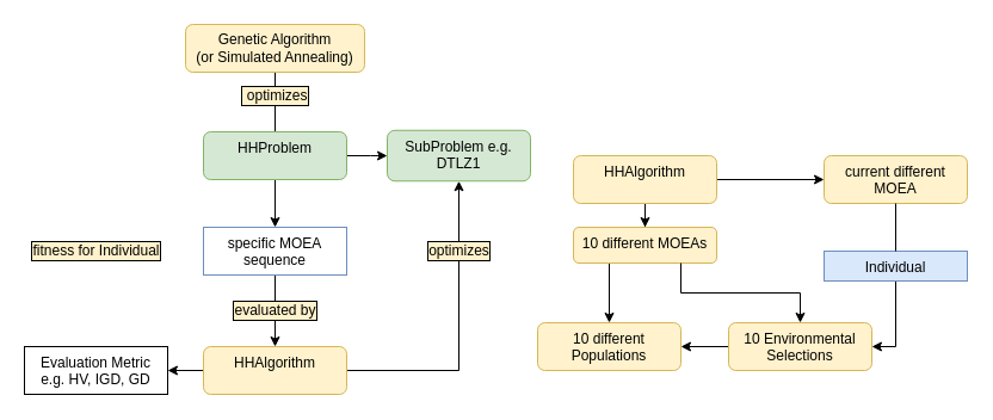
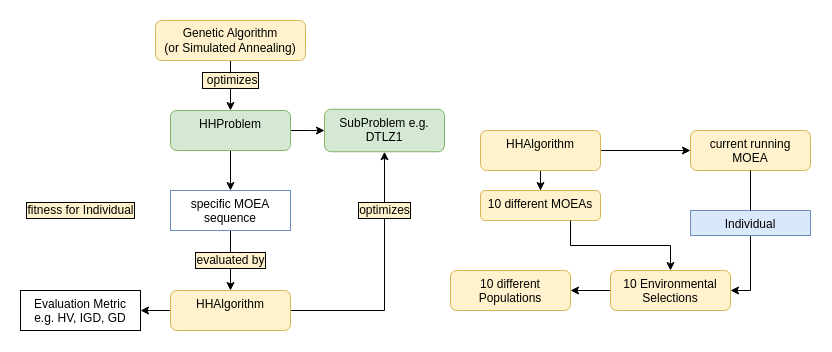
  <mxCell id="0" />
  <mxCell id="1" parent="0" />
- <mxCell id="2" value="" style="edgeStyle=orthogonalEdgeStyle;rounded=0;orthogonalLoop=1;jettySize=auto;html=1;entryX=0.5;entryY=0;entryDx=0;entryDy=0;endArrow=none;" parent="1" source="3" target="6" edge="1"><mxGeometry relative="1" as="geometry"><mxPoint x="230" y="100" as="targetPoint" /></mxGeometry></mxCell>
+ <mxCell id="2" value="" style="edgeStyle=orthogonalEdgeStyle;rounded=0;orthogonalLoop=1;jettySize=auto;html=1;entryX=0.5;entryY=0;entryDx=0;entryDy=0;" parent="1" source="3" target="6" edge="1"><mxGeometry relative="1" as="geometry"><mxPoint x="230" y="100" as="targetPoint" /></mxGeometry></mxCell>
  <mxCell id="3" value="Genetic Algorithm&lt;br&gt;(or Simulated Annealing)" style="whiteSpace=wrap;html=1;rounded=1;fillColor=#fff2cc;strokeColor=#d6b656;" parent="1" vertex="1"><mxGeometry x="155" y="20" width="150" height="40" as="geometry" /></mxCell>
  <mxCell id="4" value="" style="edgeStyle=orthogonalEdgeStyle;rounded=0;orthogonalLoop=1;jettySize=auto;html=1;" parent="1" source="6" target="8" edge="1"><mxGeometry relative="1" as="geometry" /></mxCell>
  <mxCell id="5" value="" style="edgeStyle=orthogonalEdgeStyle;rounded=0;orthogonalLoop=1;jettySize=auto;html=1;" parent="1" source="6" target="14" edge="1"><mxGeometry relative="1" as="geometry" /></mxCell>
  <mxCell id="6" value="&lt;div&gt;HHProblem&lt;br&gt;&lt;br&gt;&lt;/div&gt;" style="rounded=1;whiteSpace=wrap;html=1;verticalAlign=top;fillColor=#d5e8d4;strokeColor=#82b366;" parent="1" vertex="1"><mxGeometry x="170" y="110" width="120" height="40" as="geometry" /></mxCell>
  <mxCell id="7" value="" style="edgeStyle=orthogonalEdgeStyle;rounded=0;orthogonalLoop=1;jettySize=auto;html=1;exitX=1;exitY=0.5;exitDx=0;exitDy=0;entryX=0.5;entryY=1;entryDx=0;entryDy=0;" parent="1" source="10" target="8" edge="1"><mxGeometry relative="1" as="geometry"><mxPoint x="500" y="270" as="targetPoint" /><Array as="points"><mxPoint x="384" y="310" /></Array></mxGeometry></mxCell>
  <mxCell id="8" value="SubProblem e.g. DTLZ1" style="whiteSpace=wrap;html=1;rounded=1;verticalAlign=top;fillColor=#d5e8d4;strokeColor=#82b366;" parent="1" vertex="1"><mxGeometry x="324" y="108.75" width="120" height="42.5" as="geometry" /></mxCell>
  <mxCell id="9" value="" style="edgeStyle=orthogonalEdgeStyle;rounded=0;orthogonalLoop=1;jettySize=auto;html=1;" parent="1" source="10" target="15" edge="1"><mxGeometry relative="1" as="geometry" /></mxCell>
  <mxCell id="10" value="HHAlgorithm" style="whiteSpace=wrap;html=1;rounded=1;verticalAlign=top;labelBackgroundColor=none;fillColor=#fff2cc;strokeColor=#d6b656;" parent="1" vertex="1"><mxGeometry x="170" y="290" width="120" height="40" as="geometry" /></mxCell>
  <mxCell id="11" value="&amp;nbsp;optimizes " style="text;html=1;align=center;verticalAlign=middle;resizable=0;points=[];autosize=1;strokeColor=none;labelBackgroundColor=#FFF2CC;labelBorderColor=#000000;" parent="1" vertex="1"><mxGeometry x="195" y="70" width="70" height="20" as="geometry" /></mxCell>
  <mxCell id="12" value="optimizes" style="text;html=1;align=center;verticalAlign=middle;resizable=0;points=[];autosize=1;strokeColor=none;labelBackgroundColor=#FFF2CC;labelBorderColor=#000000;" parent="1" vertex="1"><mxGeometry x="349" y="200" width="70" height="20" as="geometry" /></mxCell>
  <mxCell id="13" value="" style="edgeStyle=orthogonalEdgeStyle;rounded=0;orthogonalLoop=1;jettySize=auto;html=1;" parent="1" source="14" target="10" edge="1"><mxGeometry relative="1" as="geometry" /></mxCell>
  <mxCell id="14" value="&lt;span style=&quot;&quot;&gt;specific MOEA sequence&lt;/span&gt;" style="rounded=0;whiteSpace=wrap;html=1;labelBackgroundColor=none;verticalAlign=top;fillColor=#ffffff;strokeColor=#6c8ebf;" parent="1" vertex="1"><mxGeometry x="170" y="190" width="120" height="40" as="geometry" /></mxCell>
  <mxCell id="15" value="&lt;div&gt;Evaluation Metric&lt;/div&gt;&lt;div&gt;e.g. HV, IGD, GD&lt;br&gt;&lt;/div&gt;" style="rounded=0;whiteSpace=wrap;html=1;labelBackgroundColor=#ffffff;verticalAlign=top;" parent="1" vertex="1"><mxGeometry x="20" y="290" width="120" height="40" as="geometry" /></mxCell>
  <mxCell id="16" value="fitness for Individual" style="text;html=1;align=center;verticalAlign=middle;resizable=0;points=[];autosize=1;strokeColor=none;labelBackgroundColor=#FFF2CC;labelBorderColor=#000000;" parent="1" vertex="1"><mxGeometry x="20" y="200" width="120" height="20" as="geometry" /></mxCell>
  <mxCell id="17" value="evaluated by" style="text;html=1;align=center;verticalAlign=middle;resizable=0;points=[];autosize=1;strokeColor=none;labelBackgroundColor=#FFF2CC;labelBorderColor=#000000;" parent="1" vertex="1"><mxGeometry x="190" y="250" width="80" height="20" as="geometry" /></mxCell>
  <mxCell id="18" value="" style="edgeStyle=orthogonalEdgeStyle;rounded=0;orthogonalLoop=1;jettySize=auto;html=1;exitX=0.5;exitY=1;exitDx=0;exitDy=0;" edge="1" parent="1" source="20" target="22"><mxGeometry relative="1" as="geometry" /></mxCell>
  <mxCell id="19" value="" style="edgeStyle=orthogonalEdgeStyle;rounded=0;orthogonalLoop=1;jettySize=auto;html=1;exitX=1;exitY=0.5;exitDx=0;exitDy=0;entryX=0;entryY=0.5;entryDx=0;entryDy=0;" edge="1" parent="1" source="20" target="28"><mxGeometry relative="1" as="geometry"><mxPoint x="650" y="150" as="targetPoint" /></mxGeometry></mxCell>
  <mxCell id="20" value="HHAlgorithm" style="whiteSpace=wrap;html=1;rounded=1;verticalAlign=top;labelBackgroundColor=none;fillColor=#fff2cc;strokeColor=#d6b656;" vertex="1" parent="1"><mxGeometry x="480" y="130" width="120" height="40" as="geometry" /></mxCell>
- <mxCell id="21" value="" style="edgeStyle=orthogonalEdgeStyle;rounded=0;orthogonalLoop=1;jettySize=auto;html=1;exitX=0.25;exitY=1;exitDx=0;exitDy=0;" edge="1" parent="1" source="22" target="23"><mxGeometry relative="1" as="geometry" /></mxCell>
  <mxCell id="22" value="10 different MOEAs" style="whiteSpace=wrap;html=1;rounded=1;verticalAlign=top;strokeColor=#d6b656;fillColor=#fff2cc;" vertex="1" parent="1"><mxGeometry x="480" y="190" width="120" height="30" as="geometry" /></mxCell>
  <mxCell id="23" value="10 different Populations" style="whiteSpace=wrap;html=1;rounded=1;verticalAlign=top;strokeColor=#d6b656;fillColor=#fff2cc;" vertex="1" parent="1"><mxGeometry x="450" y="270" width="120" height="40" as="geometry" /></mxCell>
  <mxCell id="24" style="edgeStyle=orthogonalEdgeStyle;rounded=0;orthogonalLoop=1;jettySize=auto;html=1;exitX=0.5;exitY=1;exitDx=0;exitDy=0;" edge="1" parent="1"><mxGeometry relative="1" as="geometry"><mxPoint x="750" y="285" as="sourcePoint" /><mxPoint x="750" y="285" as="targetPoint" /></mxGeometry></mxCell>
  <mxCell id="25" value="" style="edgeStyle=orthogonalEdgeStyle;rounded=0;orthogonalLoop=1;jettySize=auto;html=1;" edge="1" parent="1" source="26" target="23"><mxGeometry relative="1" as="geometry" /></mxCell>
  <mxCell id="26" value="10 Environmental Selections" style="whiteSpace=wrap;html=1;rounded=1;verticalAlign=top;strokeColor=#d6b656;fillColor=#fff2cc;" vertex="1" parent="1"><mxGeometry x="610" y="270" width="120" height="40" as="geometry" /></mxCell>
  <mxCell id="27" value="" style="edgeStyle=orthogonalEdgeStyle;rounded=0;orthogonalLoop=1;jettySize=auto;html=1;exitX=0.5;exitY=1;exitDx=0;exitDy=0;entryX=1;entryY=0.5;entryDx=0;entryDy=0;startArrow=none;" edge="1" parent="1" source="30" target="26"><mxGeometry relative="1" as="geometry"><mxPoint x="710" y="170" as="sourcePoint" /><mxPoint x="710" y="210" as="targetPoint" /></mxGeometry></mxCell>
- <mxCell id="28" value="current different MOEA" style="whiteSpace=wrap;html=1;rounded=1;verticalAlign=top;strokeColor=#d6b656;fillColor=#fff2cc;" vertex="1" parent="1"><mxGeometry x="690" y="130" width="120" height="40" as="geometry" /></mxCell>
+ <mxCell id="28" value="current running MOEA" style="whiteSpace=wrap;html=1;rounded=1;verticalAlign=top;strokeColor=#d6b656;fillColor=#fff2cc;" vertex="1" parent="1"><mxGeometry x="690" y="130" width="120" height="40" as="geometry" /></mxCell>
  <mxCell id="29" value="" style="edgeStyle=orthogonalEdgeStyle;rounded=0;orthogonalLoop=1;jettySize=auto;html=1;entryX=0.5;entryY=0;entryDx=0;entryDy=0;exitX=0.75;exitY=1;exitDx=0;exitDy=0;" edge="1" parent="1" source="22" target="26"><mxGeometry relative="1" as="geometry"><mxPoint x="549" y="300" as="sourcePoint" /><mxPoint x="500" y="300" as="targetPoint" /></mxGeometry></mxCell>
  <mxCell id="30" value="Individual" style="rounded=0;whiteSpace=wrap;html=1;labelBackgroundColor=none;verticalAlign=top;fillColor=#dae8fc;strokeColor=#6c8ebf;" vertex="1" parent="1"><mxGeometry x="690" y="210" width="120" height="25" as="geometry" /></mxCell>
  <mxCell id="31" value="" style="edgeStyle=orthogonalEdgeStyle;rounded=0;orthogonalLoop=1;jettySize=auto;html=1;exitX=0.5;exitY=1;exitDx=0;exitDy=0;entryX=0.5;entryY=0;entryDx=0;entryDy=0;endArrow=none;" edge="1" parent="1" source="28" target="30"><mxGeometry relative="1" as="geometry"><mxPoint x="730" y="160" as="sourcePoint" /><mxPoint x="670" y="290" as="targetPoint" /></mxGeometry></mxCell>
